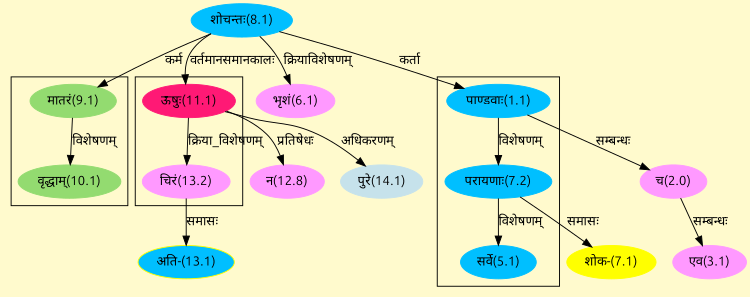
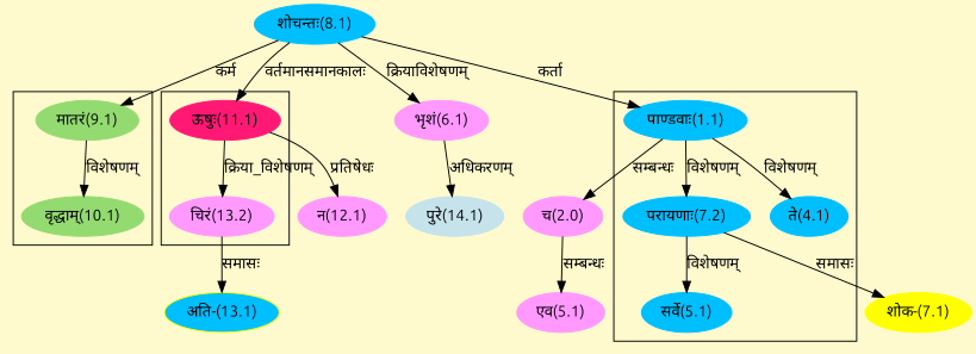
  digraph {
    bgcolor=lemonchiffon1
    compound=true
    fontname=Ubuntu
    rankdir=BT
    node [color="#00BFFF" fontname=Ubuntu style=filled]
    edge [dir=back fontname=Ubuntu]
+   n1 [label="ते(4.1)"]
    n2 [label="पाण्डवाः(1.1)"]
    n3 [label="सर्वे(5.1)"]
    n4 [label="परायणाः(7.2)"]
    n5 [color="#93DB70" label="वृद्धाम्(10.1)"]
    n6 [color="#93DB70" label="मातरं(9.1)"]
    n7 [color="#FF99FF" label="चिरं(13.2)"]
    n8 [color="#FF1975" label="ऊषुः(11.1)"]
    n9 [label="शोचन्तः(8.1)"]
    n10 [color="#FF99FF" label="च(2.0)"]
-   n11 [color="#FF99FF" label="एव(3.1)"]
+   n11 [color="#FF99FF" label="एव(5.1)"]
    n12 [color="#FF99FF" label="भृशं(6.1)"]
    n13 [color="#FFFF00" label="शोक-(7.1)"]
-   n14 [color="#FF99FF" label="न(12.8)"]
+   n14 [color="#FF99FF" label="न(12.1)"]
    n15 [color="#FFFF00" fillcolor="#00BFFF" label="अति-(13.1)"]
    n16 [color="#C6E2EB" label="पुरे(14.1)"]
    subgraph cluster_1 {
+     n1
      n2
      n3
      n4
    }
    subgraph cluster_2 {
      n5
      n6
    }
    subgraph cluster_3 {
      n7
      n8
    }
+   n1 -> n2 [label="विशेषणम्"]
    n2 -> n9 [label="कर्ता"]
    n3 -> n4 [label="विशेषणम्"]
    n4 -> n2 [label="विशेषणम्"]
    n5 -> n6 [label="विशेषणम्"]
    n6 -> n9 [label="कर्म"]
    n7 -> n8 [label="क्रिया_विशेषणम्"]
    n8 -> n9 [label="वर्तमानसमानकालः"]
    n10 -> n2 [label="सम्बन्धः"]
    n11 -> n10 [label="सम्बन्धः"]
    n12 -> n9 [label="क्रियाविशेषणम्"]
    n13 -> n4 [label="समासः"]
    n14 -> n8 [label="प्रतिषेधः"]
    n15 -> n7 [label="समासः"]
-   n16 -> n8 [label="अधिकरणम्"]
+   n16 -> n12 [label="अधिकरणम्"]
  }
